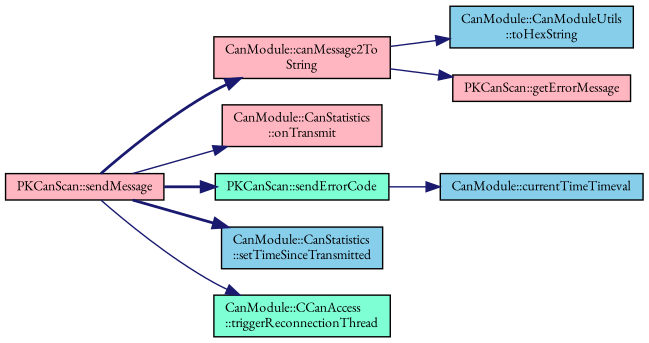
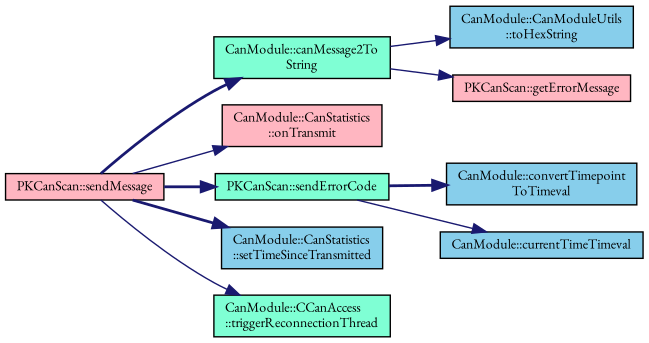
  digraph {
    fontname="EB Garamond"
    rankdir=LR
    node [color=black fillcolor=skyblue fontname="EB Garamond" fontsize=10 shape=record style=filled]
    edge [color=midnightblue fontname="EB Garamond" fontsize=10 labelfontname=Helvetica labelfontsize=10 style=solid]
    n1 [fillcolor=lightpink fontcolor=black height=0.2 label="PKCanScan::sendMessage" width=0.4]
-   n2 [fillcolor=lightpink height=0.2 label="CanModule::canMessage2To\lString" width=0.4]
+   n2 [fillcolor=aquamarine height=0.2 label="CanModule::canMessage2To\lString" width=0.4]
    n3 [fillcolor=lightpink height=0.2 label="CanModule::CanStatistics\l::onTransmit" width=0.4]
    n4 [fillcolor=aquamarine height=0.2 label="PKCanScan::sendErrorCode" width=0.4]
    n5 [height=0.2 label="CanModule::CanStatistics\l::setTimeSinceTransmitted" width=0.4]
    n6 [fillcolor=aquamarine height=0.2 label="CanModule::CCanAccess\l::triggerReconnectionThread" width=0.4]
    n7 [height=0.2 label="CanModule::CanModuleUtils\l::toHexString" width=0.4]
    n8 [fillcolor=lightpink height=0.2 label="PKCanScan::getErrorMessage" width=0.4]
+   n9 [height=0.2 label="CanModule::convertTimepoint\lToTimeval" width=0.4]
    n10 [height=0.2 label="CanModule::currentTimeTimeval" width=0.4]
    n1 -> n2 [style=bold]
    n1 -> n3
    n1 -> n4 [style=bold]
    n1 -> n5 [style=bold]
    n1 -> n6
    n2 -> n7
    n2 -> n8
+   n4 -> n9 [style=bold]
    n4 -> n10
  }
